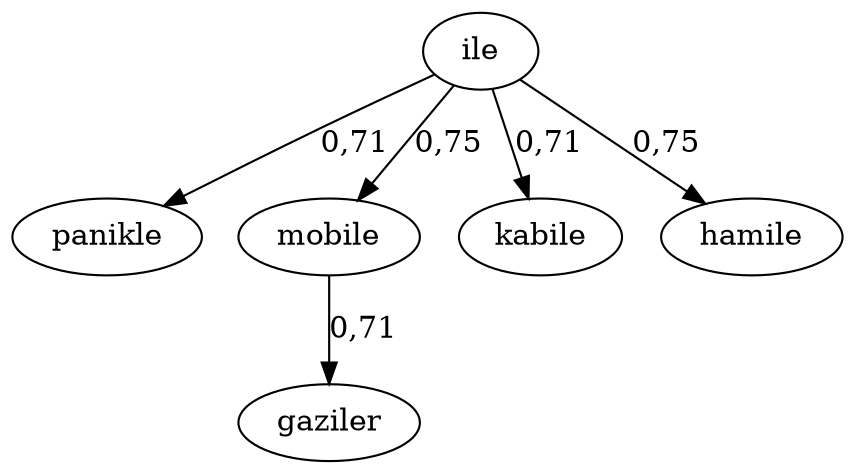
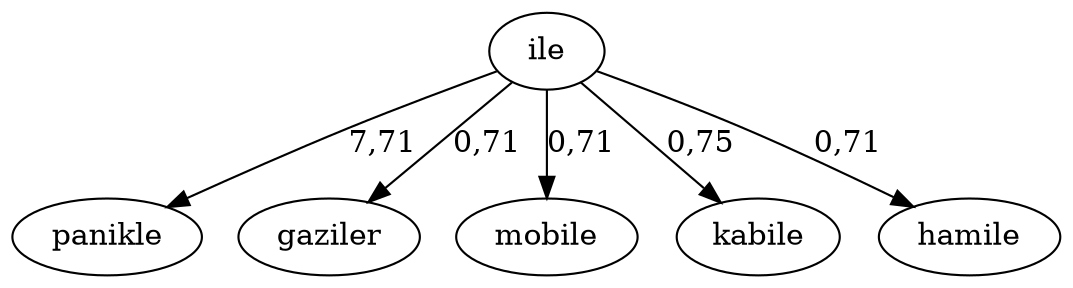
  digraph {
    fontname="DejaVu Serif"
    node [fontname="DejaVu Serif"]
    edge [fontname="DejaVu Serif"]
    ile
    panikle
    gaziler
    mobile
    kabile
    hamile
-   ile -> panikle [label="0,71"]
-   mobile -> gaziler [label="0,71"]
-   ile -> mobile [label="0,75"]
-   ile -> kabile [label="0,71"]
-   ile -> hamile [label="0,75"]
+   ile -> panikle [label="7,71"]
+   ile -> gaziler [label="0,71"]
+   ile -> mobile [label="0,71"]
+   ile -> kabile [label="0,75"]
+   ile -> hamile [label="0,71"]
  }
